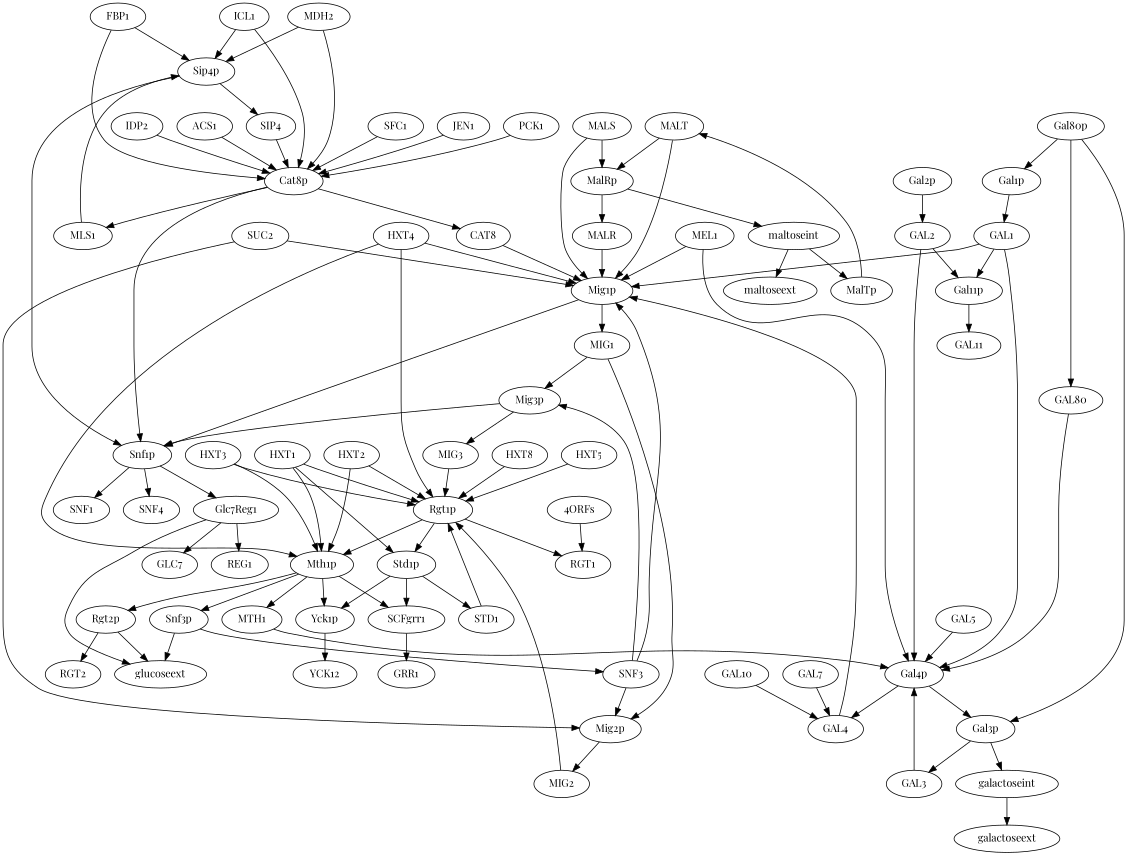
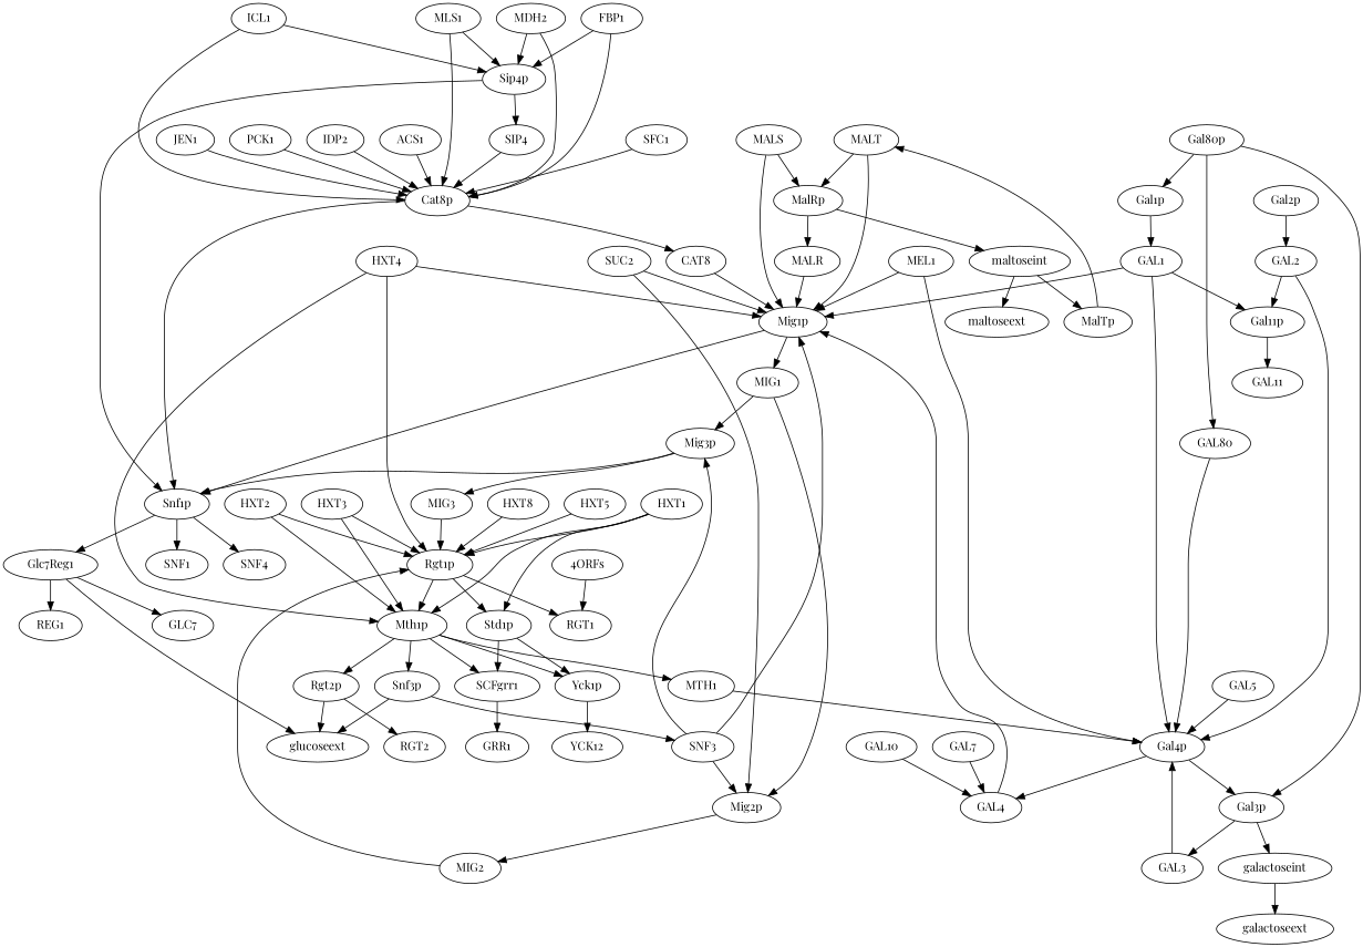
  digraph {
    fontname="Playfair Display"
    node [fontname="Playfair Display"]
    edge [fontname="Playfair Display"]
    MDH2 [height=0.5 width=1.1374]
    Sip4p [height=0.5 width=1.0471]
    Cat8p [height=0.5 width=1.0652]
    Snf1p [height=0.5 width=1.0652]
    SIP4 [height=0.5 width=0.9027]
    CAT8 [height=0.5 width=0.99297]
    Glc7Reg1 [height=0.5 width=1.5526]
    SNF1 [height=0.5 width=1.0291]
    SNF4 [height=0.5 width=1.0291]
    Mig1p [height=0.5 width=1.1193]
    glucoseext [height=0.5 width=1.679]
    GLC7 [height=0.5 width=1.011]
    REG1 [height=0.5 width=1.0471]
    MIG1 [height=0.5 width=1.011]
    Rgt2p [height=0.5 width=1.0832]
    RGT2 [height=0.5 width=1.011]
    GAL10 [height=0.5 width=1.1735]
    GAL4 [height=0.5 width=1.011]
    Mig3p [height=0.5 width=1.1193]
    Mig2p [height=0.5 width=1.1193]
    SNF3 [height=0.5 width=1.0291]
    MIG3 [height=0.5 width=1.011]
    MIG2 [height=0.5 width=1.011]
    Rgt1p [height=0.5 width=1.0832]
    Std1p [height=0.5 width=1.0652]
    Mth1p [height=0.5 width=1.1555]
    RGT1 [height=0.5 width=1.011]
    MalTp [height=0.5 width=1.1193]
    MALT [height=0.5 width=1.0652]
    MalRp [height=0.5 width=1.1374]
    maltoseint [height=0.5 width=1.661]
    MALR [height=0.5 width=1.0832]
    maltoseext [height=0.5 width=1.7151]
    Gal4p [height=0.5 width=1.0652]
    Gal3p [height=0.5 width=1.0652]
    Gal80p [height=0.5 width=1.2277]
    GAL80 [height=0.5 width=1.1735]
    Gal1p [height=0.5 width=1.0652]
    GAL3 [height=0.5 width=1.011]
    galactoseint [height=0.5 width=1.8776]
    GAL1 [height=0.5 width=1.011]
    galactoseext [height=0.5 width=1.9318]
    Gal11p [height=0.5 width=1.2277]
    FBP1 [height=0.5 width=1.011]
-   STD1 [height=0.5 width=1.011]
    SCFgrr1 [height=0.5 width=1.4082]
    Yck1p [height=0.5 width=1.0652]
    Snf3p [height=0.5 width=1.0652]
    MTH1 [height=0.5 width=1.1013]
    GRR1 [height=0.5 width=1.0471]
    YCK12 [height=0.5 width=1.1735]
    GAL11 [height=0.5 width=1.1735]
    HXT3 [height=0.5 width=1.011]
    HXT4 [height=0.5 width=1.011]
    HXT1 [height=0.5 width=1.011]
    SFC1 [height=0.5 width=1.011]
    MALS [height=0.5 width=1.0652]
    HXT8 [height=0.5 width=1.011]
    Gal2p [height=0.5 width=1.0652]
    GAL2 [height=0.5 width=1.011]
    JEN1 [height=0.5 width=0.95686]
    GAL7 [height=0.5 width=1.011]
    MEL1 [height=0.5 width=1.0652]
    PCK1 [height=0.5 width=1.011]
    IDP2 [height=0.5 width=0.93881]
    GAL5 [height=0.5 width=1.011]
    SUC2 [height=0.5 width=1.0471]
    HXT2 [height=0.5 width=1.011]
    ACS1 [height=0.5 width=1.011]
    HXT5 [height=0.5 width=1.011]
    ICL1 [height=0.5 width=0.9027]
    "4ORFs" [height=0.5 width=1.1735]
    MLS1 [height=0.5 width=1.0652]
    MDH2 -> Sip4p
    MDH2 -> Cat8p
    Sip4p -> Snf1p
    Sip4p -> SIP4
    Cat8p -> Snf1p
    Cat8p -> CAT8
    Snf1p -> Glc7Reg1
    Snf1p -> SNF1
    Snf1p -> SNF4
    SIP4 -> Cat8p
    CAT8 -> Mig1p
    Glc7Reg1 -> glucoseext
    Glc7Reg1 -> GLC7
    Glc7Reg1 -> REG1
    Mig1p -> Snf1p
    Mig1p -> MIG1
    MIG1 -> Mig3p
    MIG1 -> Mig2p
    Rgt2p -> glucoseext
    Rgt2p -> RGT2
    GAL10 -> GAL4
    GAL4 -> Mig1p
    Mig3p -> Snf1p
    Mig3p -> MIG3
    Mig2p -> MIG2
    SNF3 -> Mig1p
    SNF3 -> Mig3p
    SNF3 -> Mig2p
    MIG3 -> Rgt1p
    MIG2 -> Rgt1p
    Rgt1p -> Std1p
    Rgt1p -> Mth1p
    Rgt1p -> RGT1
-   Std1p -> STD1
    Std1p -> SCFgrr1
    Std1p -> Yck1p
    Mth1p -> Rgt2p
    Mth1p -> SCFgrr1
    Mth1p -> Yck1p
    Mth1p -> Snf3p
    Mth1p -> MTH1
    MalTp -> MALT
    MALT -> Mig1p
    MALT -> MalRp
    MalRp -> maltoseint
    MalRp -> MALR
    maltoseint -> MalTp
    maltoseint -> maltoseext
    MALR -> Mig1p
    Gal4p -> GAL4
    Gal4p -> Gal3p
    Gal3p -> GAL3
    Gal3p -> galactoseint
    Gal80p -> Gal3p
    Gal80p -> GAL80
    Gal80p -> Gal1p
    GAL80 -> Gal4p
    Gal1p -> GAL1
    GAL3 -> Gal4p
    galactoseint -> galactoseext
    GAL1 -> Mig1p
    GAL1 -> Gal4p
    GAL1 -> Gal11p
    Gal11p -> GAL11
    FBP1 -> Sip4p
    FBP1 -> Cat8p
-   STD1 -> Rgt1p
    SCFgrr1 -> GRR1
    Yck1p -> YCK12
    Snf3p -> glucoseext
    Snf3p -> SNF3
    MTH1 -> Gal4p
    HXT3 -> Rgt1p
    HXT3 -> Mth1p
    HXT4 -> Mig1p
    HXT4 -> Rgt1p
    HXT4 -> Mth1p
    HXT1 -> Rgt1p
    HXT1 -> Std1p
    HXT1 -> Mth1p
    SFC1 -> Cat8p
    MALS -> Mig1p
    MALS -> MalRp
    HXT8 -> Rgt1p
    Gal2p -> GAL2
    GAL2 -> Gal4p
    GAL2 -> Gal11p
    JEN1 -> Cat8p
    GAL7 -> GAL4
    MEL1 -> Mig1p
    MEL1 -> Gal4p
    PCK1 -> Cat8p
    IDP2 -> Cat8p
    GAL5 -> Gal4p
    SUC2 -> Mig1p
    SUC2 -> Mig2p
    HXT2 -> Rgt1p
    HXT2 -> Mth1p
    ACS1 -> Cat8p
    HXT5 -> Rgt1p
    ICL1 -> Sip4p
    ICL1 -> Cat8p
    "4ORFs" -> RGT1
    MLS1 -> Sip4p
-   Cat8p -> MLS1
+   MLS1 -> Cat8p
  }
